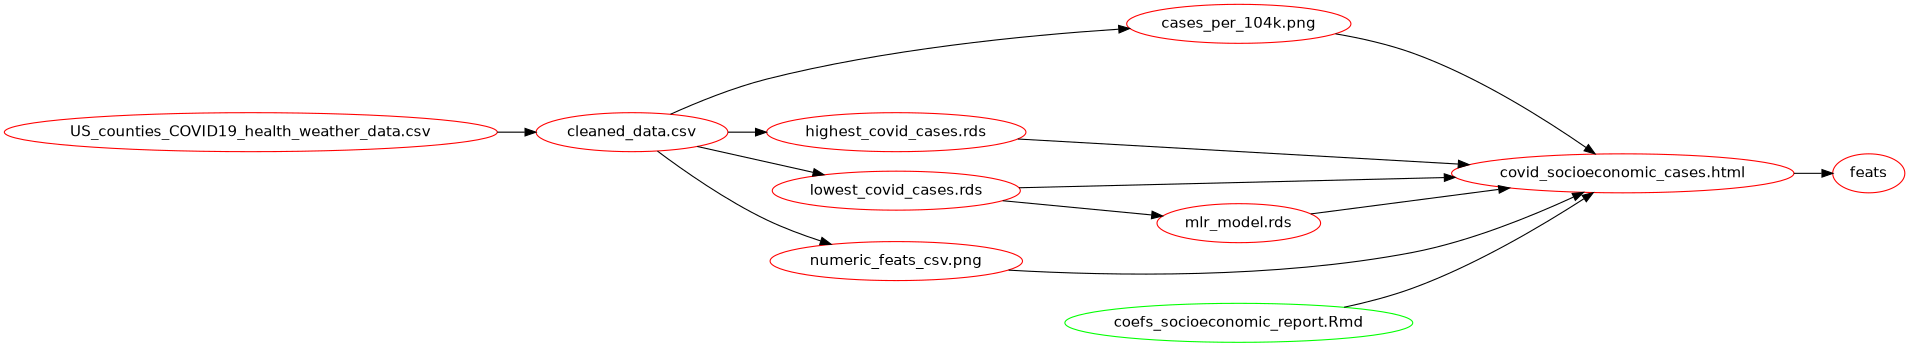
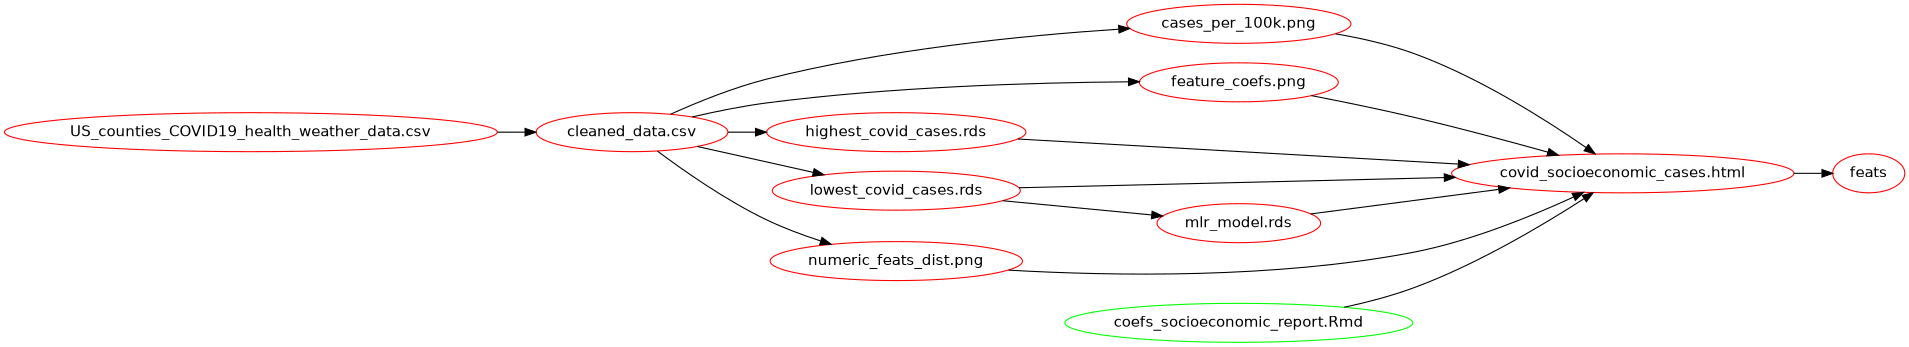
  digraph {
    fontname="DejaVu Sans"
    rankdir=LR
    node [color=red fontname="DejaVu Sans"]
    edge [fontname="DejaVu Sans"]
    n1 [label=feats]
    n2 [label="cleaned_data.csv"]
-   n3 [label="cases_per_104k.png"]
+   n3 [label="cases_per_100k.png"]
+   n4 [label="feature_coefs.png"]
    n5 [label="highest_covid_cases.rds"]
    n6 [label="lowest_covid_cases.rds"]
-   n7 [label="numeric_feats_csv.png"]
+   n7 [label="numeric_feats_dist.png"]
    n8 [label="covid_socioeconomic_cases.html"]
    n9 [label="mlr_model.rds"]
    n10 [label="US_counties_COVID19_health_weather_data.csv"]
    n11 [color=green label="coefs_socioeconomic_report.Rmd"]
    n2 -> n3
+   n2 -> n4
    n2 -> n5
    n2 -> n6
    n2 -> n7
    n3 -> n8
+   n4 -> n8
    n5 -> n8
    n6 -> n8
    n6 -> n9
    n7 -> n8
    n8 -> n1
    n9 -> n8
    n10 -> n2
    n11 -> n8
  }
